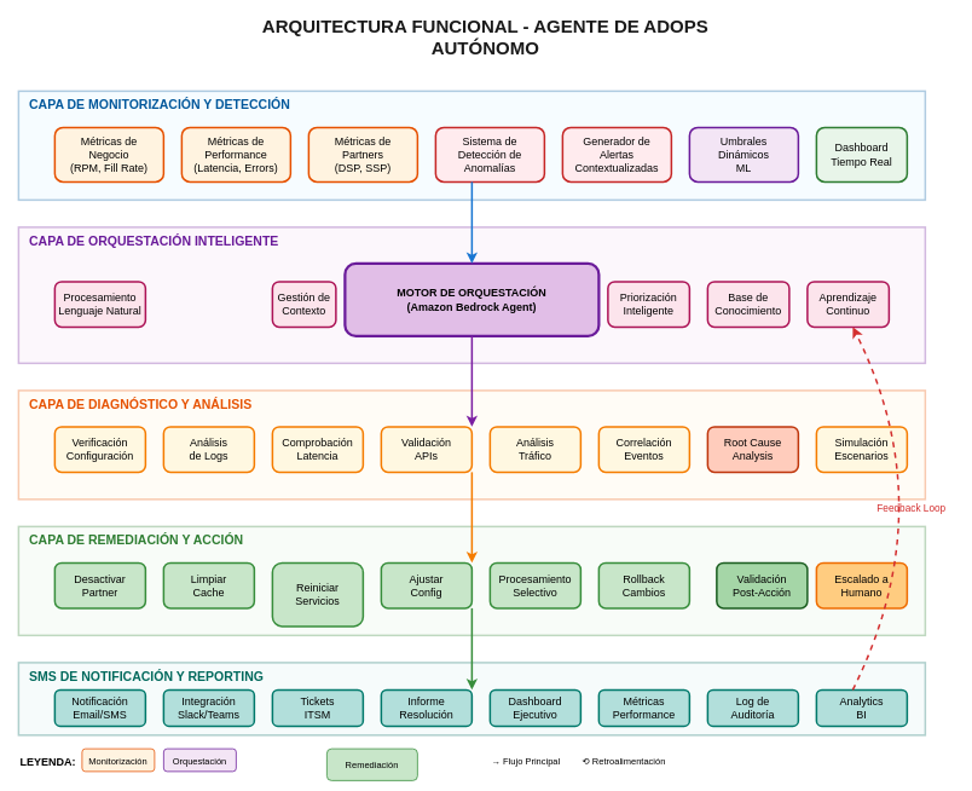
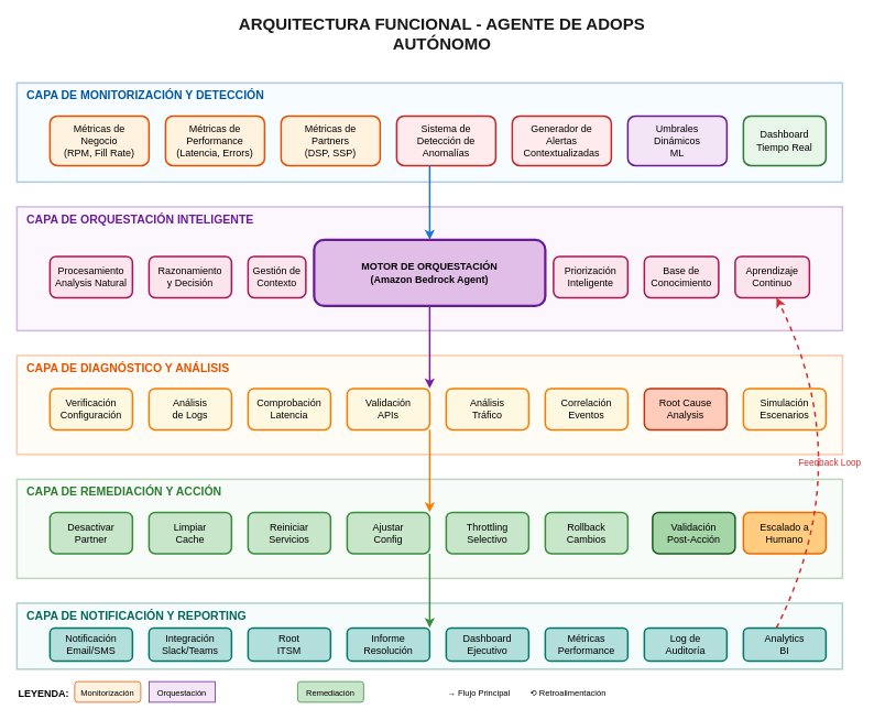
  <mxCell id="0" />
  <mxCell id="1" parent="0" />
  <mxCell id="2" value="ARQUITECTURA FUNCIONAL - AGENTE DE ADOPS AUTÓNOMO" style="text;html=1;strokeColor=none;fillColor=none;align=center;verticalAlign=middle;whiteSpace=wrap;rounded=0;fontSize=20;fontStyle=1;fontColor=#1a1a1a;" parent="1" vertex="1"><mxGeometry x="260" y="20" width="550" height="40" as="geometry" /></mxCell>
  <mxCell id="3" value="" style="rounded=0;whiteSpace=wrap;html=1;fillColor=#e1f5fe;strokeColor=#01579b;strokeWidth=2;opacity=30;" parent="1" vertex="1"><mxGeometry x="20" y="100" width="1000" height="120" as="geometry" /></mxCell>
  <mxCell id="4" value="CAPA DE MONITORIZACIÓN Y DETECCIÓN" style="text;html=1;strokeColor=none;fillColor=none;align=left;verticalAlign=middle;whiteSpace=wrap;rounded=0;fontStyle=1;fontSize=14;fontColor=#01579b;" parent="1" vertex="1"><mxGeometry x="30" y="105" width="320" height="20" as="geometry" /></mxCell>
  <mxCell id="5" value="Métricas de&lt;br&gt;Negocio&lt;br&gt;(RPM, Fill Rate)" style="rounded=1;whiteSpace=wrap;html=1;fillColor=#fff3e0;strokeColor=#e65100;strokeWidth=2;" parent="1" vertex="1"><mxGeometry x="60" y="140" width="120" height="60" as="geometry" /></mxCell>
  <mxCell id="6" value="Métricas de&lt;br&gt;Performance&lt;br&gt;(Latencia, Errors)" style="rounded=1;whiteSpace=wrap;html=1;fillColor=#fff3e0;strokeColor=#e65100;strokeWidth=2;" parent="1" vertex="1"><mxGeometry x="200" y="140" width="120" height="60" as="geometry" /></mxCell>
  <mxCell id="7" value="Métricas de&lt;br&gt;Partners&lt;br&gt;(DSP, SSP)" style="rounded=1;whiteSpace=wrap;html=1;fillColor=#fff3e0;strokeColor=#e65100;strokeWidth=2;" parent="1" vertex="1"><mxGeometry x="340" y="140" width="120" height="60" as="geometry" /></mxCell>
  <mxCell id="8" value="Sistema de&lt;br&gt;Detección de&lt;br&gt;Anomalías" style="rounded=1;whiteSpace=wrap;html=1;fillColor=#ffebee;strokeColor=#c62828;strokeWidth=2;" parent="1" vertex="1"><mxGeometry x="480" y="140" width="120" height="60" as="geometry" /></mxCell>
  <mxCell id="9" value="Generador de&lt;br&gt;Alertas&lt;br&gt;Contextualizadas" style="rounded=1;whiteSpace=wrap;html=1;fillColor=#ffebee;strokeColor=#c62828;strokeWidth=2;" parent="1" vertex="1"><mxGeometry x="620" y="140" width="120" height="60" as="geometry" /></mxCell>
  <mxCell id="10" value="Umbrales&lt;br&gt;Dinámicos&lt;br&gt;ML" style="rounded=1;whiteSpace=wrap;html=1;fillColor=#f3e5f5;strokeColor=#6a1b9a;strokeWidth=2;" parent="1" vertex="1"><mxGeometry x="760" y="140" width="120" height="60" as="geometry" /></mxCell>
  <mxCell id="11" value="Dashboard&lt;br&gt;Tiempo Real" style="rounded=1;whiteSpace=wrap;html=1;fillColor=#e8f5e9;strokeColor=#2e7d32;strokeWidth=2;" parent="1" vertex="1"><mxGeometry x="900" y="140" width="100" height="60" as="geometry" /></mxCell>
  <mxCell id="12" value="" style="rounded=0;whiteSpace=wrap;html=1;fillColor=#f3e5f5;strokeColor=#6a1b9a;strokeWidth=2;opacity=30;" parent="1" vertex="1"><mxGeometry x="20" y="250" width="1000" height="150" as="geometry" /></mxCell>
  <mxCell id="13" value="CAPA DE ORQUESTACIÓN INTELIGENTE" style="text;html=1;strokeColor=none;fillColor=none;align=left;verticalAlign=middle;whiteSpace=wrap;rounded=0;fontStyle=1;fontSize=14;fontColor=#6a1b9a;" parent="1" vertex="1"><mxGeometry x="30" y="255" width="300" height="20" as="geometry" /></mxCell>
  <mxCell id="14" value="MOTOR DE ORQUESTACIÓN&lt;br&gt;(Amazon Bedrock Agent)" style="rounded=1;whiteSpace=wrap;html=1;fillColor=#e1bee7;strokeColor=#6a1b9a;strokeWidth=3;fontSize=12;fontStyle=1;" parent="1" vertex="1"><mxGeometry x="380" y="290" width="280" height="80" as="geometry" /></mxCell>
- <mxCell id="15" value="Procesamiento&lt;br&gt;Lenguaje Natural" style="rounded=1;whiteSpace=wrap;html=1;fillColor=#fce4ec;strokeColor=#ad1457;strokeWidth=2;" parent="1" vertex="1"><mxGeometry x="60" y="310" width="100" height="50" as="geometry" /></mxCell>
+ <mxCell id="15" value="Procesamiento&lt;br&gt;Analysis Natural" style="rounded=1;whiteSpace=wrap;html=1;fillColor=#fce4ec;strokeColor=#ad1457;strokeWidth=2;" parent="1" vertex="1"><mxGeometry x="60" y="310" width="100" height="50" as="geometry" /></mxCell>
+ <mxCell id="16" value="Razonamiento&lt;br&gt;y Decisión" style="rounded=1;whiteSpace=wrap;html=1;fillColor=#fce4ec;strokeColor=#ad1457;strokeWidth=2;" parent="1" vertex="1"><mxGeometry x="180" y="310" width="100" height="50" as="geometry" /></mxCell>
  <mxCell id="17" value="Gestión de&lt;br&gt;Contexto" style="rounded=1;whiteSpace=wrap;html=1;fillColor=#fce4ec;strokeColor=#ad1457;strokeWidth=2;" parent="1" vertex="1"><mxGeometry x="300" y="310" width="70" height="50" as="geometry" /></mxCell>
  <mxCell id="18" value="Priorización&lt;br&gt;Inteligente" style="rounded=1;whiteSpace=wrap;html=1;fillColor=#fce4ec;strokeColor=#ad1457;strokeWidth=2;" parent="1" vertex="1"><mxGeometry x="670" y="310" width="90" height="50" as="geometry" /></mxCell>
  <mxCell id="19" value="Base de&lt;br&gt;Conocimiento" style="rounded=1;whiteSpace=wrap;html=1;fillColor=#fce4ec;strokeColor=#ad1457;strokeWidth=2;" parent="1" vertex="1"><mxGeometry x="780" y="310" width="90" height="50" as="geometry" /></mxCell>
  <mxCell id="20" value="Aprendizaje&lt;br&gt;Continuo" style="rounded=1;whiteSpace=wrap;html=1;fillColor=#fce4ec;strokeColor=#ad1457;strokeWidth=2;" parent="1" vertex="1"><mxGeometry x="890" y="310" width="90" height="50" as="geometry" /></mxCell>
  <mxCell id="21" value="" style="rounded=0;whiteSpace=wrap;html=1;fillColor=#fff3e0;strokeColor=#e65100;strokeWidth=2;opacity=30;" parent="1" vertex="1"><mxGeometry x="20" y="430" width="1000" height="120" as="geometry" /></mxCell>
  <mxCell id="22" value="CAPA DE DIAGNÓSTICO Y ANÁLISIS" style="text;html=1;strokeColor=none;fillColor=none;align=left;verticalAlign=middle;whiteSpace=wrap;rounded=0;fontStyle=1;fontSize=14;fontColor=#e65100;" parent="1" vertex="1"><mxGeometry x="30" y="435" width="280" height="20" as="geometry" /></mxCell>
  <mxCell id="23" value="Verificación&lt;br&gt;Configuración" style="rounded=1;whiteSpace=wrap;html=1;fillColor=#fff8e1;strokeColor=#f57c00;strokeWidth=2;" parent="1" vertex="1"><mxGeometry x="60" y="470" width="100" height="50" as="geometry" /></mxCell>
  <mxCell id="24" value="Análisis&lt;br&gt;de Logs" style="rounded=1;whiteSpace=wrap;html=1;fillColor=#fff8e1;strokeColor=#f57c00;strokeWidth=2;" parent="1" vertex="1"><mxGeometry x="180" y="470" width="100" height="50" as="geometry" /></mxCell>
  <mxCell id="25" value="Comprobación&lt;br&gt;Latencia" style="rounded=1;whiteSpace=wrap;html=1;fillColor=#fff8e1;strokeColor=#f57c00;strokeWidth=2;" parent="1" vertex="1"><mxGeometry x="300" y="470" width="100" height="50" as="geometry" /></mxCell>
  <mxCell id="26" value="Validación&lt;br&gt;APIs" style="rounded=1;whiteSpace=wrap;html=1;fillColor=#fff8e1;strokeColor=#f57c00;strokeWidth=2;" parent="1" vertex="1"><mxGeometry x="420" y="470" width="100" height="50" as="geometry" /></mxCell>
  <mxCell id="27" value="Análisis&lt;br&gt;Tráfico" style="rounded=1;whiteSpace=wrap;html=1;fillColor=#fff8e1;strokeColor=#f57c00;strokeWidth=2;" parent="1" vertex="1"><mxGeometry x="540" y="470" width="100" height="50" as="geometry" /></mxCell>
  <mxCell id="28" value="Correlación&lt;br&gt;Eventos" style="rounded=1;whiteSpace=wrap;html=1;fillColor=#fff8e1;strokeColor=#f57c00;strokeWidth=2;" parent="1" vertex="1"><mxGeometry x="660" y="470" width="100" height="50" as="geometry" /></mxCell>
  <mxCell id="29" value="Root Cause&lt;br&gt;Analysis" style="rounded=1;whiteSpace=wrap;html=1;fillColor=#ffccbc;strokeColor=#bf360c;strokeWidth=2;" parent="1" vertex="1"><mxGeometry x="780" y="470" width="100" height="50" as="geometry" /></mxCell>
  <mxCell id="30" value="Simulación&lt;br&gt;Escenarios" style="rounded=1;whiteSpace=wrap;html=1;fillColor=#fff8e1;strokeColor=#f57c00;strokeWidth=2;" parent="1" vertex="1"><mxGeometry x="900" y="470" width="100" height="50" as="geometry" /></mxCell>
  <mxCell id="31" value="" style="rounded=0;whiteSpace=wrap;html=1;fillColor=#e8f5e9;strokeColor=#2e7d32;strokeWidth=2;opacity=30;" parent="1" vertex="1"><mxGeometry x="20" y="580" width="1000" height="120" as="geometry" /></mxCell>
  <mxCell id="32" value="CAPA DE REMEDIACIÓN Y ACCIÓN" style="text;html=1;strokeColor=none;fillColor=none;align=left;verticalAlign=middle;whiteSpace=wrap;rounded=0;fontStyle=1;fontSize=14;fontColor=#2e7d32;" parent="1" vertex="1"><mxGeometry x="30" y="585" width="280" height="20" as="geometry" /></mxCell>
  <mxCell id="33" value="Desactivar&lt;br&gt;Partner" style="rounded=1;whiteSpace=wrap;html=1;fillColor=#c8e6c9;strokeColor=#388e3c;strokeWidth=2;" parent="1" vertex="1"><mxGeometry x="60" y="620" width="100" height="50" as="geometry" /></mxCell>
  <mxCell id="34" value="Limpiar&lt;br&gt;Cache" style="rounded=1;whiteSpace=wrap;html=1;fillColor=#c8e6c9;strokeColor=#388e3c;strokeWidth=2;" parent="1" vertex="1"><mxGeometry x="180" y="620" width="100" height="50" as="geometry" /></mxCell>
- <mxCell id="35" value="Reiniciar&lt;br&gt;Servicios" style="rounded=1;whiteSpace=wrap;html=1;fillColor=#c8e6c9;strokeColor=#388e3c;strokeWidth=2;" parent="1" vertex="1"><mxGeometry x="300" y="620" width="100" height="70" as="geometry" /></mxCell>
+ <mxCell id="35" value="Reiniciar&lt;br&gt;Servicios" style="rounded=1;whiteSpace=wrap;html=1;fillColor=#c8e6c9;strokeColor=#388e3c;strokeWidth=2;" parent="1" vertex="1"><mxGeometry x="300" y="620" width="100" height="50" as="geometry" /></mxCell>
  <mxCell id="36" value="Ajustar&lt;br&gt;Config" style="rounded=1;whiteSpace=wrap;html=1;fillColor=#c8e6c9;strokeColor=#388e3c;strokeWidth=2;" parent="1" vertex="1"><mxGeometry x="420" y="620" width="100" height="50" as="geometry" /></mxCell>
- <mxCell id="37" value="Procesamiento&lt;br&gt;Selectivo" style="rounded=1;whiteSpace=wrap;html=1;fillColor=#c8e6c9;strokeColor=#388e3c;strokeWidth=2;" parent="1" vertex="1"><mxGeometry x="540" y="620" width="100" height="50" as="geometry" /></mxCell>
+ <mxCell id="37" value="Throttling&lt;br&gt;Selectivo" style="rounded=1;whiteSpace=wrap;html=1;fillColor=#c8e6c9;strokeColor=#388e3c;strokeWidth=2;" parent="1" vertex="1"><mxGeometry x="540" y="620" width="100" height="50" as="geometry" /></mxCell>
  <mxCell id="38" value="Rollback&lt;br&gt;Cambios" style="rounded=1;whiteSpace=wrap;html=1;fillColor=#c8e6c9;strokeColor=#388e3c;strokeWidth=2;" parent="1" vertex="1"><mxGeometry x="660" y="620" width="100" height="50" as="geometry" /></mxCell>
  <mxCell id="39" value="Validación&lt;br&gt;Post-Acción" style="rounded=1;whiteSpace=wrap;html=1;fillColor=#a5d6a7;strokeColor=#1b5e20;strokeWidth=2;" parent="1" vertex="1"><mxGeometry x="790" y="620" width="100" height="50" as="geometry" /></mxCell>
  <mxCell id="40" value="Escalado a&lt;br&gt;Humano" style="rounded=1;whiteSpace=wrap;html=1;fillColor=#ffcc80;strokeColor=#ef6c00;strokeWidth=2;" parent="1" vertex="1"><mxGeometry x="900" y="620" width="100" height="50" as="geometry" /></mxCell>
  <mxCell id="41" value="" style="rounded=0;whiteSpace=wrap;html=1;fillColor=#e0f2f1;strokeColor=#00695c;strokeWidth=2;opacity=30;" parent="1" vertex="1"><mxGeometry x="20" y="730" width="1000" height="80" as="geometry" /></mxCell>
- <mxCell id="42" value="SMS DE NOTIFICACIÓN Y REPORTING" style="text;html=1;strokeColor=none;fillColor=none;align=left;verticalAlign=middle;whiteSpace=wrap;rounded=0;fontStyle=1;fontSize=14;fontColor=#00695c;" parent="1" vertex="1"><mxGeometry x="30" y="735" width="280" height="20" as="geometry" /></mxCell>
+ <mxCell id="42" value="CAPA DE NOTIFICACIÓN Y REPORTING" style="text;html=1;strokeColor=none;fillColor=none;align=left;verticalAlign=middle;whiteSpace=wrap;rounded=0;fontStyle=1;fontSize=14;fontColor=#00695c;" parent="1" vertex="1"><mxGeometry x="30" y="735" width="280" height="20" as="geometry" /></mxCell>
  <mxCell id="43" value="Notificación&lt;br&gt;Email/SMS" style="rounded=1;whiteSpace=wrap;html=1;fillColor=#b2dfdb;strokeColor=#00796b;strokeWidth=2;" parent="1" vertex="1"><mxGeometry x="60" y="760" width="100" height="40" as="geometry" /></mxCell>
  <mxCell id="44" value="Integración&lt;br&gt;Slack/Teams" style="rounded=1;whiteSpace=wrap;html=1;fillColor=#b2dfdb;strokeColor=#00796b;strokeWidth=2;" parent="1" vertex="1"><mxGeometry x="180" y="760" width="100" height="40" as="geometry" /></mxCell>
- <mxCell id="45" value="Tickets&lt;br&gt;ITSM" style="rounded=1;whiteSpace=wrap;html=1;fillColor=#b2dfdb;strokeColor=#00796b;strokeWidth=2;" parent="1" vertex="1"><mxGeometry x="300" y="760" width="100" height="40" as="geometry" /></mxCell>
+ <mxCell id="45" value="Root&lt;br&gt;ITSM" style="rounded=1;whiteSpace=wrap;html=1;fillColor=#b2dfdb;strokeColor=#00796b;strokeWidth=2;" parent="1" vertex="1"><mxGeometry x="300" y="760" width="100" height="40" as="geometry" /></mxCell>
  <mxCell id="46" value="Informe&lt;br&gt;Resolución" style="rounded=1;whiteSpace=wrap;html=1;fillColor=#b2dfdb;strokeColor=#00796b;strokeWidth=2;" parent="1" vertex="1"><mxGeometry x="420" y="760" width="100" height="40" as="geometry" /></mxCell>
  <mxCell id="47" value="Dashboard&lt;br&gt;Ejecutivo" style="rounded=1;whiteSpace=wrap;html=1;fillColor=#b2dfdb;strokeColor=#00796b;strokeWidth=2;" parent="1" vertex="1"><mxGeometry x="540" y="760" width="100" height="40" as="geometry" /></mxCell>
  <mxCell id="48" value="Métricas&lt;br&gt;Performance" style="rounded=1;whiteSpace=wrap;html=1;fillColor=#b2dfdb;strokeColor=#00796b;strokeWidth=2;" parent="1" vertex="1"><mxGeometry x="660" y="760" width="100" height="40" as="geometry" /></mxCell>
  <mxCell id="49" value="Log de&lt;br&gt;Auditoría" style="rounded=1;whiteSpace=wrap;html=1;fillColor=#b2dfdb;strokeColor=#00796b;strokeWidth=2;" parent="1" vertex="1"><mxGeometry x="780" y="760" width="100" height="40" as="geometry" /></mxCell>
  <mxCell id="50" value="Analytics&lt;br&gt;BI" style="rounded=1;whiteSpace=wrap;html=1;fillColor=#b2dfdb;strokeColor=#00796b;strokeWidth=2;" parent="1" vertex="1"><mxGeometry x="900" y="760" width="100" height="40" as="geometry" /></mxCell>
  <mxCell id="51" value="" style="endArrow=classic;html=1;strokeWidth=2;strokeColor=#1976d2;curved=1;" parent="1" edge="1"><mxGeometry width="50" height="50" relative="1" as="geometry"><mxPoint x="520" y="200" as="sourcePoint" /><mxPoint x="520" y="290" as="targetPoint" /></mxGeometry></mxCell>
  <mxCell id="52" value="" style="endArrow=classic;html=1;strokeWidth=2;strokeColor=#7b1fa2;curved=1;" parent="1" edge="1"><mxGeometry width="50" height="50" relative="1" as="geometry"><mxPoint x="520" y="370" as="sourcePoint" /><mxPoint x="520" y="470" as="targetPoint" /></mxGeometry></mxCell>
  <mxCell id="53" value="" style="endArrow=classic;html=1;strokeWidth=2;strokeColor=#f57c00;curved=1;" parent="1" edge="1"><mxGeometry width="50" height="50" relative="1" as="geometry"><mxPoint x="520" y="520" as="sourcePoint" /><mxPoint x="520" y="620" as="targetPoint" /></mxGeometry></mxCell>
  <mxCell id="54" value="" style="endArrow=classic;html=1;strokeWidth=2;strokeColor=#388e3c;curved=1;" parent="1" edge="1"><mxGeometry width="50" height="50" relative="1" as="geometry"><mxPoint x="520" y="670" as="sourcePoint" /><mxPoint x="520" y="760" as="targetPoint" /></mxGeometry></mxCell>
  <mxCell id="55" value="" style="endArrow=classic;html=1;strokeWidth=2;strokeColor=#d32f2f;curved=1;dashed=1;" parent="1" edge="1"><mxGeometry width="50" height="50" relative="1" as="geometry"><mxPoint x="940" y="760" as="sourcePoint" /><mxPoint x="940" y="360" as="targetPoint" /><Array as="points"><mxPoint x="1040" y="560" /></Array></mxGeometry></mxCell>
  <mxCell id="56" value="Feedback Loop" style="text;html=1;strokeColor=none;fillColor=none;align=center;verticalAlign=middle;whiteSpace=wrap;rounded=0;fontSize=11;fontColor=#d32f2f;" parent="1" vertex="1"><mxGeometry x="960" y="550" width="90" height="20" as="geometry" /></mxCell>
  <mxCell id="57" value="LEYENDA:" style="text;html=1;strokeColor=none;fillColor=none;align=left;verticalAlign=middle;whiteSpace=wrap;rounded=0;fontStyle=1;fontSize=12;" parent="1" vertex="1"><mxGeometry x="20" y="830" width="70" height="20" as="geometry" /></mxCell>
  <mxCell id="58" value="Monitorización" style="rounded=1;whiteSpace=wrap;html=1;fillColor=#fff3e0;strokeColor=#e65100;strokeWidth=1;fontSize=10;" parent="1" vertex="1"><mxGeometry x="90" y="825" width="80" height="25" as="geometry" /></mxCell>
- <mxCell id="59" value="Orquestación" style="rounded=1;whiteSpace=wrap;html=1;fillColor=#f3e5f5;strokeColor=#6a1b9a;strokeWidth=1;fontSize=10;" parent="1" vertex="1"><mxGeometry x="180" y="825" width="80" height="25" as="geometry" /></mxCell>
- <mxCell id="60" value="Remediación" style="rounded=1;whiteSpace=wrap;html=1;fillColor=#c8e6c9;strokeColor=#388e3c;strokeWidth=1;fontSize=10;" parent="1" vertex="1"><mxGeometry x="360" y="825" width="100" height="35" as="geometry" /></mxCell>
+ <mxCell id="59" value="Orquestación" style="whiteSpace=wrap;html=1;fillColor=#f3e5f5;strokeColor=#6a1b9a;strokeWidth=1;fontSize=10;rounded=0;" parent="1" vertex="1"><mxGeometry x="180" y="825" width="80" height="25" as="geometry" /></mxCell>
+ <mxCell id="60" value="Remediación" style="rounded=1;whiteSpace=wrap;html=1;fillColor=#c8e6c9;strokeColor=#388e3c;strokeWidth=1;fontSize=10;" parent="1" vertex="1"><mxGeometry x="360" y="825" width="80" height="25" as="geometry" /></mxCell>
  <mxCell id="61" value="→ Flujo Principal" style="text;html=1;strokeColor=none;fillColor=none;align=left;verticalAlign=middle;whiteSpace=wrap;rounded=0;fontSize=10;" parent="1" vertex="1"><mxGeometry x="540" y="825" width="90" height="25" as="geometry" /></mxCell>
  <mxCell id="62" value="⟲ Retroalimentación" style="text;html=1;strokeColor=none;fillColor=none;align=left;verticalAlign=middle;whiteSpace=wrap;rounded=0;fontSize=10;" parent="1" vertex="1"><mxGeometry x="640" y="825" width="110" height="25" as="geometry" /></mxCell>
